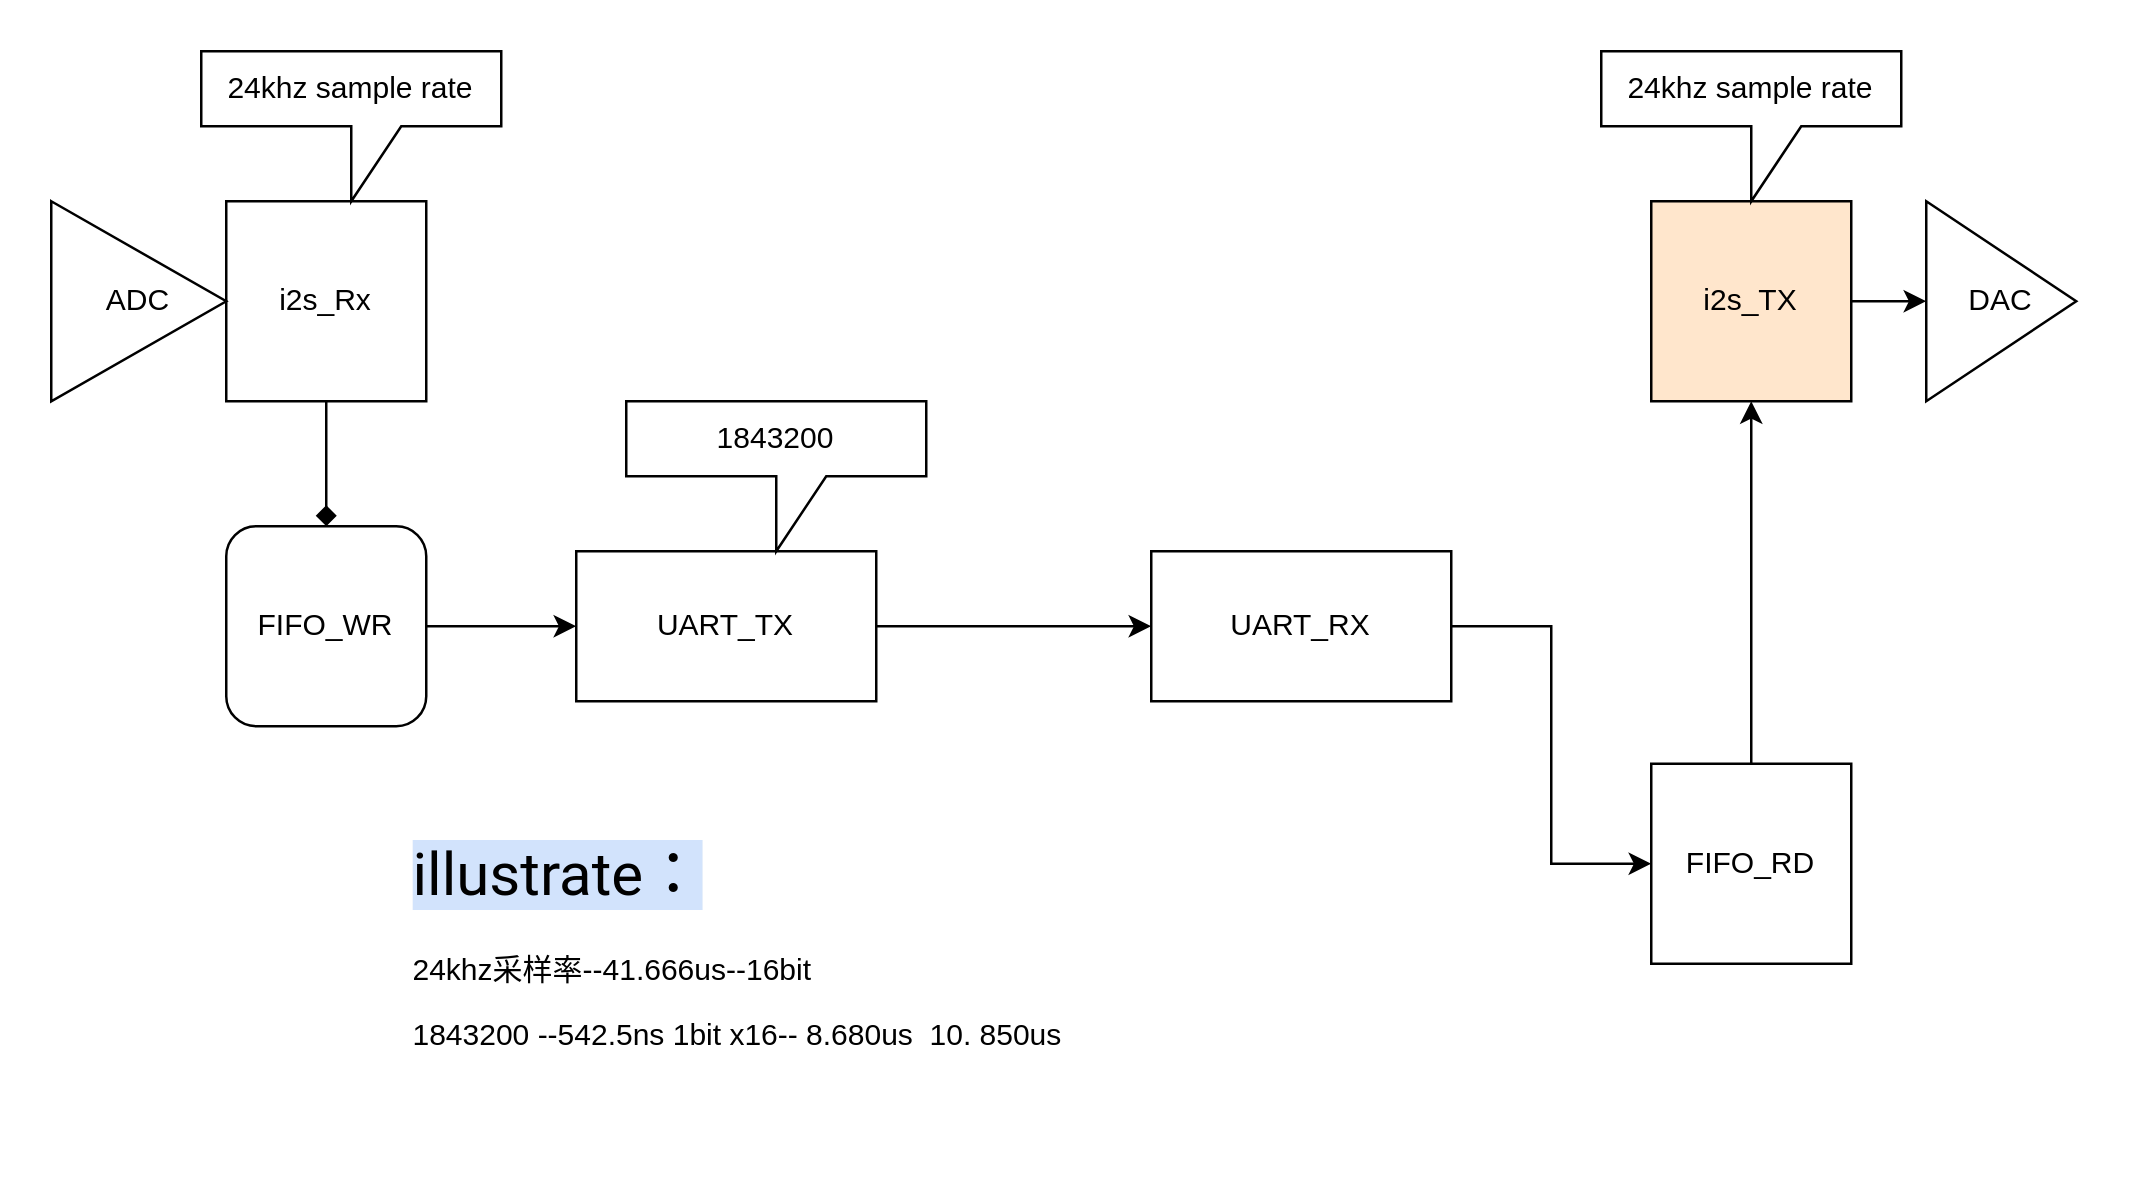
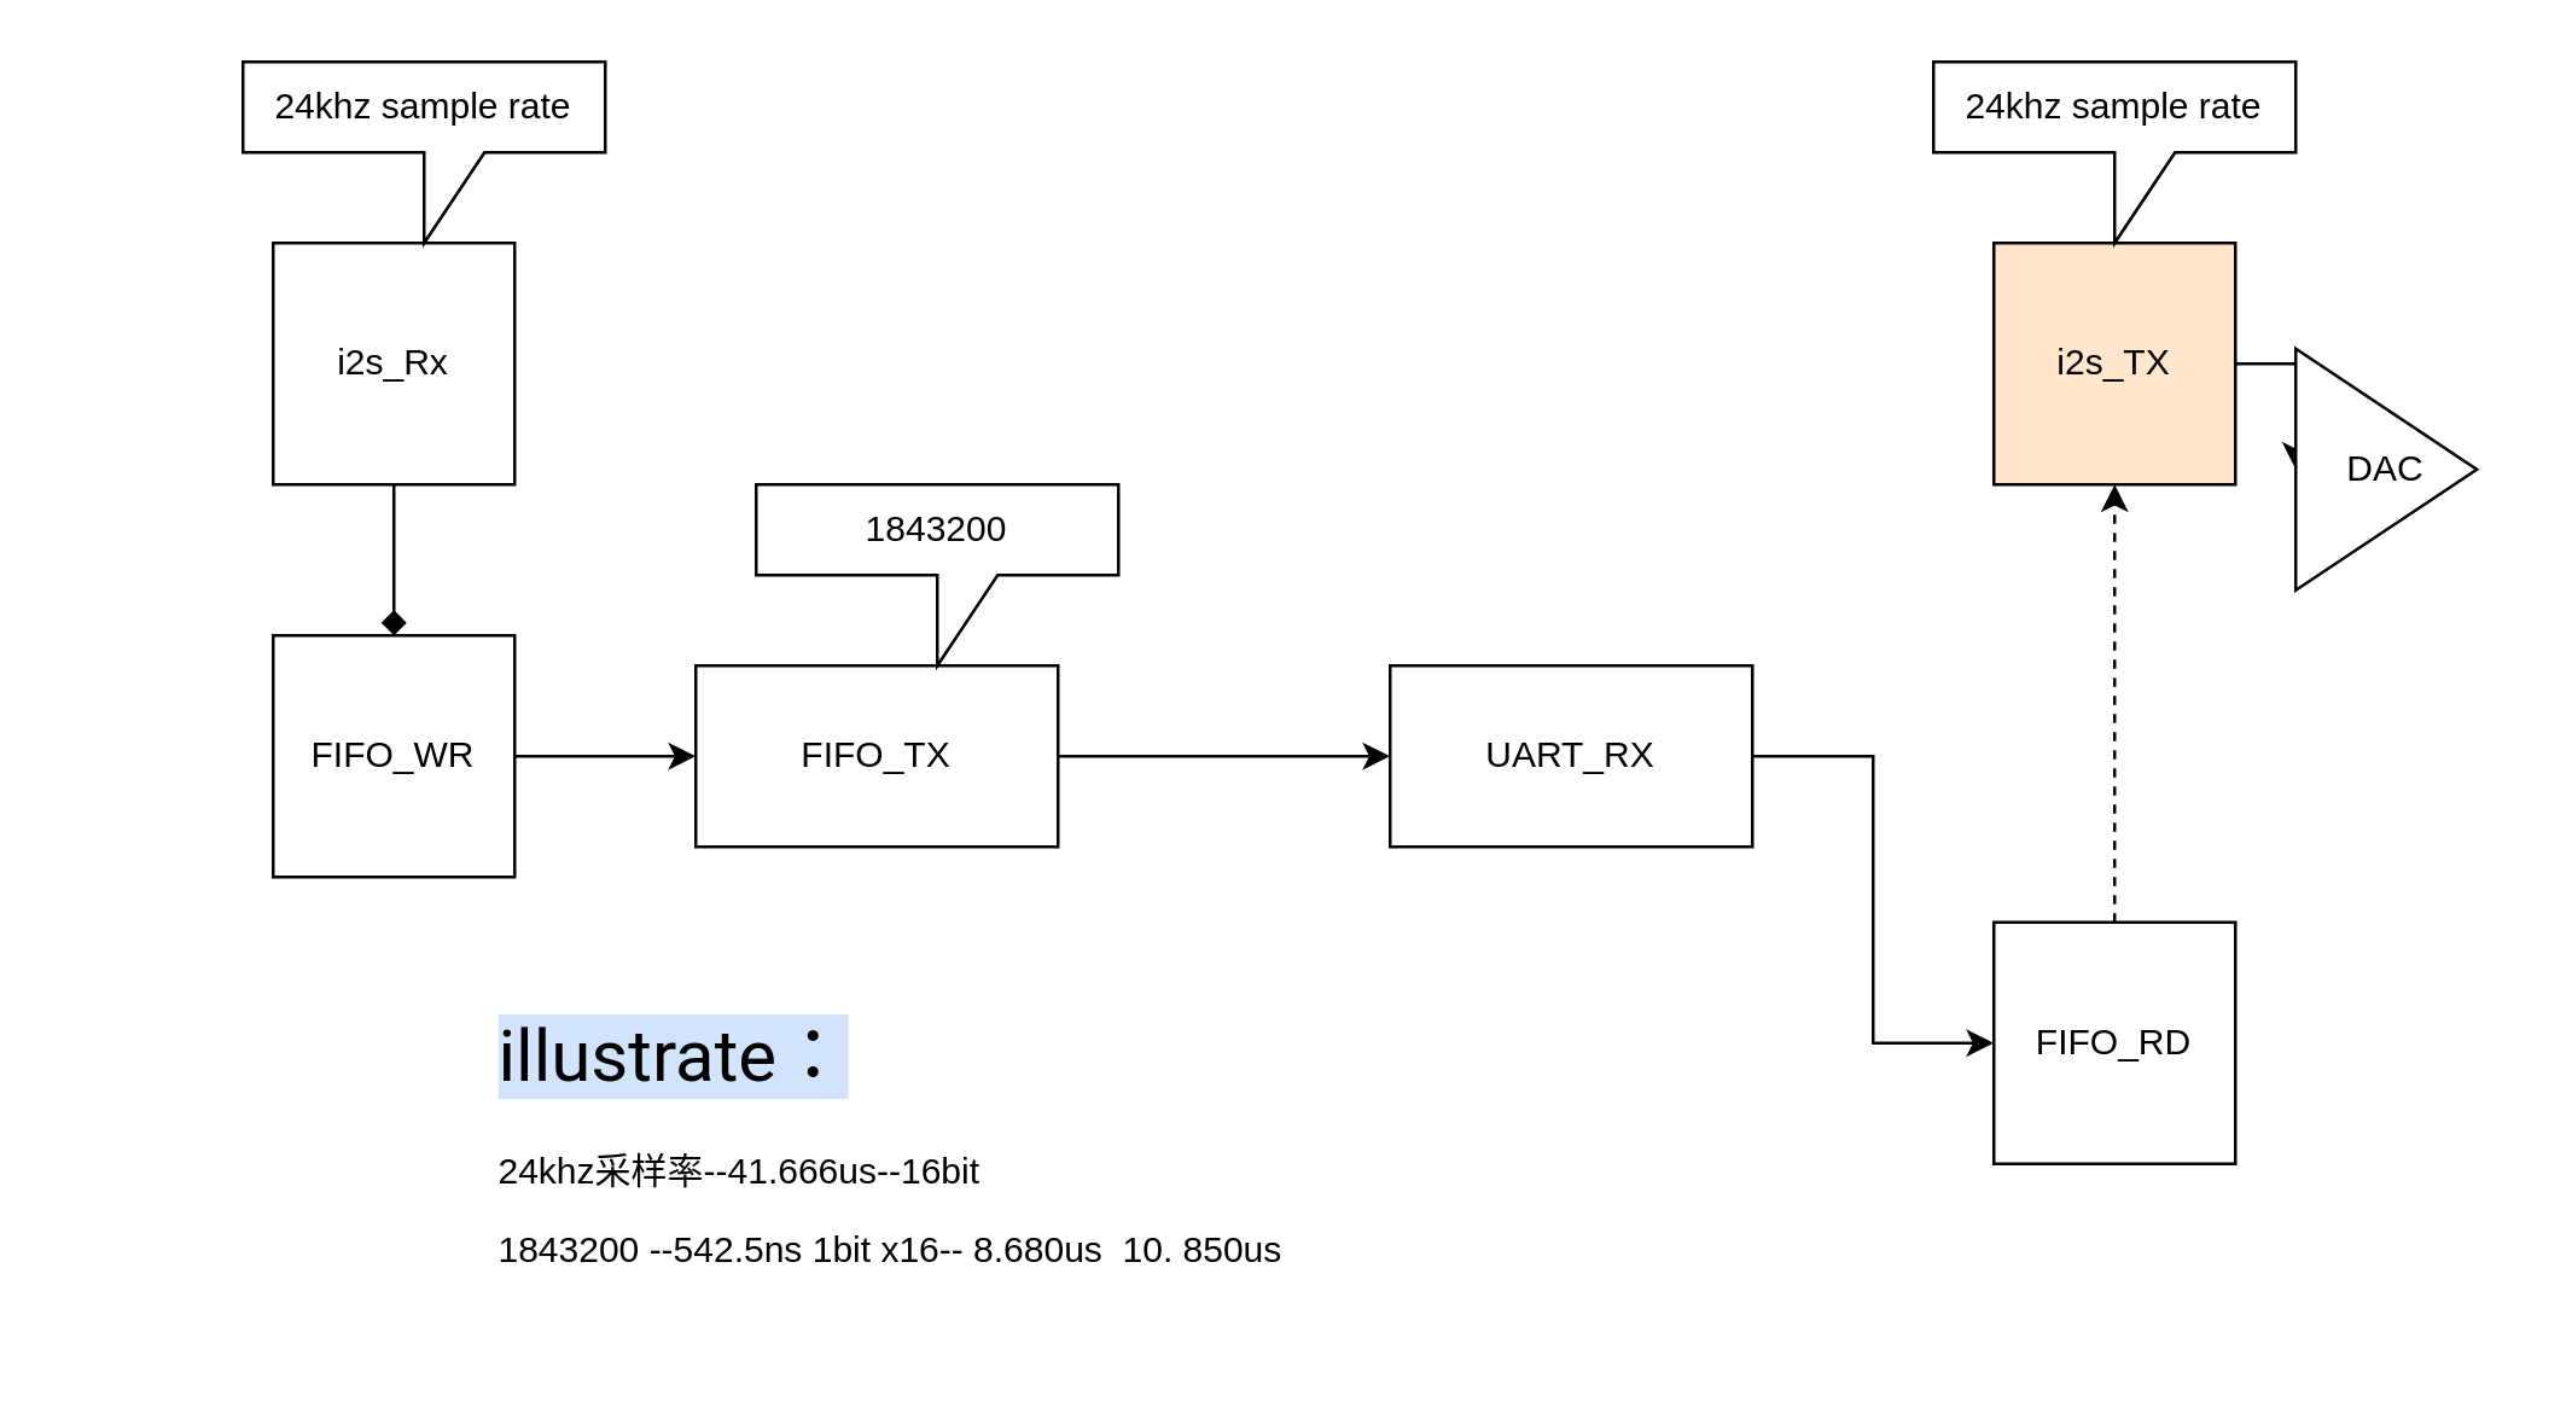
  <mxCell id="0" />
  <mxCell id="1" parent="0" />
  <mxCell id="2" style="edgeStyle=orthogonalEdgeStyle;rounded=0;orthogonalLoop=1;jettySize=auto;html=1;exitX=1;exitY=0.5;exitDx=0;exitDy=0;entryX=0;entryY=0.5;entryDx=0;entryDy=0;" edge="1" parent="1" source="3" target="5"><mxGeometry relative="1" as="geometry" /></mxCell>
- <mxCell id="3" value="UART_TX" style="rounded=0;whiteSpace=wrap;html=1;" vertex="1" parent="1"><mxGeometry x="230" y="220" width="120" height="60" as="geometry" /></mxCell>
+ <mxCell id="3" value="FIFO_TX" style="rounded=0;whiteSpace=wrap;html=1;" vertex="1" parent="1"><mxGeometry x="230" y="220" width="120" height="60" as="geometry" /></mxCell>
  <mxCell id="4" style="edgeStyle=orthogonalEdgeStyle;rounded=0;orthogonalLoop=1;jettySize=auto;html=1;entryX=0;entryY=0.5;entryDx=0;entryDy=0;" edge="1" parent="1" source="5" target="9"><mxGeometry relative="1" as="geometry" /></mxCell>
  <mxCell id="5" value="UART_RX" style="rounded=0;whiteSpace=wrap;html=1;" vertex="1" parent="1"><mxGeometry x="460" y="220" width="120" height="60" as="geometry" /></mxCell>
  <mxCell id="6" style="edgeStyle=orthogonalEdgeStyle;rounded=0;orthogonalLoop=1;jettySize=auto;html=1;exitX=1;exitY=0.5;exitDx=0;exitDy=0;entryX=0;entryY=0.5;entryDx=0;entryDy=0;" edge="1" parent="1" source="7" target="3"><mxGeometry relative="1" as="geometry" /></mxCell>
- <mxCell id="7" value="FIFO_WR" style="whiteSpace=wrap;html=1;aspect=fixed;rounded=1;" vertex="1" parent="1"><mxGeometry x="90" y="210" width="80" height="80" as="geometry" /></mxCell>
- <mxCell id="8" style="edgeStyle=orthogonalEdgeStyle;rounded=0;orthogonalLoop=1;jettySize=auto;html=1;exitX=0.5;exitY=0;exitDx=0;exitDy=0;entryX=0.5;entryY=1;entryDx=0;entryDy=0;" edge="1" parent="1" source="9" target="14"><mxGeometry relative="1" as="geometry" /></mxCell>
+ <mxCell id="7" value="FIFO_WR" style="whiteSpace=wrap;html=1;aspect=fixed;" vertex="1" parent="1"><mxGeometry x="90" y="210" width="80" height="80" as="geometry" /></mxCell>
+ <mxCell id="8" style="edgeStyle=orthogonalEdgeStyle;rounded=0;orthogonalLoop=1;jettySize=auto;html=1;exitX=0.5;exitY=0;exitDx=0;exitDy=0;entryX=0.5;entryY=1;entryDx=0;entryDy=0;dashed=1;" edge="1" parent="1" source="9" target="14"><mxGeometry relative="1" as="geometry" /></mxCell>
  <mxCell id="9" value="FIFO_RD" style="whiteSpace=wrap;html=1;aspect=fixed;" vertex="1" parent="1"><mxGeometry x="660" y="305" width="80" height="80" as="geometry" /></mxCell>
  <mxCell id="10" style="edgeStyle=orthogonalEdgeStyle;rounded=0;orthogonalLoop=1;jettySize=auto;html=1;exitX=0.5;exitY=1;exitDx=0;exitDy=0;entryX=0.5;entryY=0;entryDx=0;entryDy=0;endArrow=diamond;" edge="1" parent="1" source="11" target="7"><mxGeometry relative="1" as="geometry" /></mxCell>
  <mxCell id="11" value="i2s_Rx" style="whiteSpace=wrap;html=1;aspect=fixed;" vertex="1" parent="1"><mxGeometry x="90" y="80" width="80" height="80" as="geometry" /></mxCell>
  <mxCell id="12" value="24khz sample rate" style="shape=callout;whiteSpace=wrap;html=1;perimeter=calloutPerimeter;" vertex="1" parent="1"><mxGeometry x="80" y="20" width="120" height="60" as="geometry" /></mxCell>
  <mxCell id="13" style="edgeStyle=orthogonalEdgeStyle;rounded=0;orthogonalLoop=1;jettySize=auto;html=1;entryX=0;entryY=0.5;entryDx=0;entryDy=0;" edge="1" parent="1" source="14" target="16"><mxGeometry relative="1" as="geometry" /></mxCell>
  <mxCell id="14" value="i2s_TX" style="whiteSpace=wrap;html=1;aspect=fixed;fillColor=#ffe6cc;" vertex="1" parent="1"><mxGeometry x="660" y="80" width="80" height="80" as="geometry" /></mxCell>
- <mxCell id="15" value="ADC" style="triangle;whiteSpace=wrap;html=1;" vertex="1" parent="1"><mxGeometry x="20" y="80" width="70" height="80" as="geometry" /></mxCell>
- <mxCell id="16" value="DAC" style="triangle;whiteSpace=wrap;html=1;" vertex="1" parent="1"><mxGeometry x="770" y="80" width="60" height="80" as="geometry" /></mxCell>
+ <mxCell id="16" value="DAC" style="triangle;whiteSpace=wrap;html=1;" vertex="1" parent="1"><mxGeometry x="760" y="115" width="60" height="80" as="geometry" /></mxCell>
  <mxCell id="17" value="24khz sample rate" style="shape=callout;whiteSpace=wrap;html=1;perimeter=calloutPerimeter;" vertex="1" parent="1"><mxGeometry x="640" y="20" width="120" height="60" as="geometry" /></mxCell>
  <mxCell id="18" value="&lt;h1&gt;&lt;span class=&quot;VIiyi&quot; lang=&quot;en&quot; style=&quot;display: inline ; font-family: &amp;#34;roboto&amp;#34; , &amp;#34;robotodraft&amp;#34; , &amp;#34;helvetica&amp;#34; , &amp;#34;arial&amp;#34; , sans-serif ; font-weight: 400 ; background-color: rgb(245 , 245 , 245)&quot;&gt;&lt;span class=&quot;JLqJ4b ChMk0b&quot; style=&quot;cursor: pointer ; background-color: rgb(210 , 227 , 252)&quot;&gt;&lt;span&gt;illustrate：&lt;/span&gt;&lt;/span&gt;&lt;/span&gt;&lt;span style=&quot;font-family: &amp;#34;roboto&amp;#34; , &amp;#34;robotodraft&amp;#34; , &amp;#34;helvetica&amp;#34; , &amp;#34;arial&amp;#34; , sans-serif ; font-weight: 400 ; background-color: rgb(245 , 245 , 245)&quot;&gt;&lt;/span&gt;&lt;br&gt;&lt;/h1&gt;&lt;p&gt;24khz采样率--41.666us--16bit&lt;/p&gt;&lt;p&gt;1843200 --542.5ns 1bit x16-- 8.680us&amp;nbsp; 10. 850us&lt;/p&gt;" style="text;html=1;strokeColor=none;fillColor=none;spacing=5;spacingTop=-20;whiteSpace=wrap;overflow=hidden;rounded=0;" vertex="1" parent="1"><mxGeometry x="160" y="330" width="310" height="120" as="geometry" /></mxCell>
  <mxCell id="19" value="1843200" style="shape=callout;whiteSpace=wrap;html=1;perimeter=calloutPerimeter;" vertex="1" parent="1"><mxGeometry x="250" y="160" width="120" height="60" as="geometry" /></mxCell>
